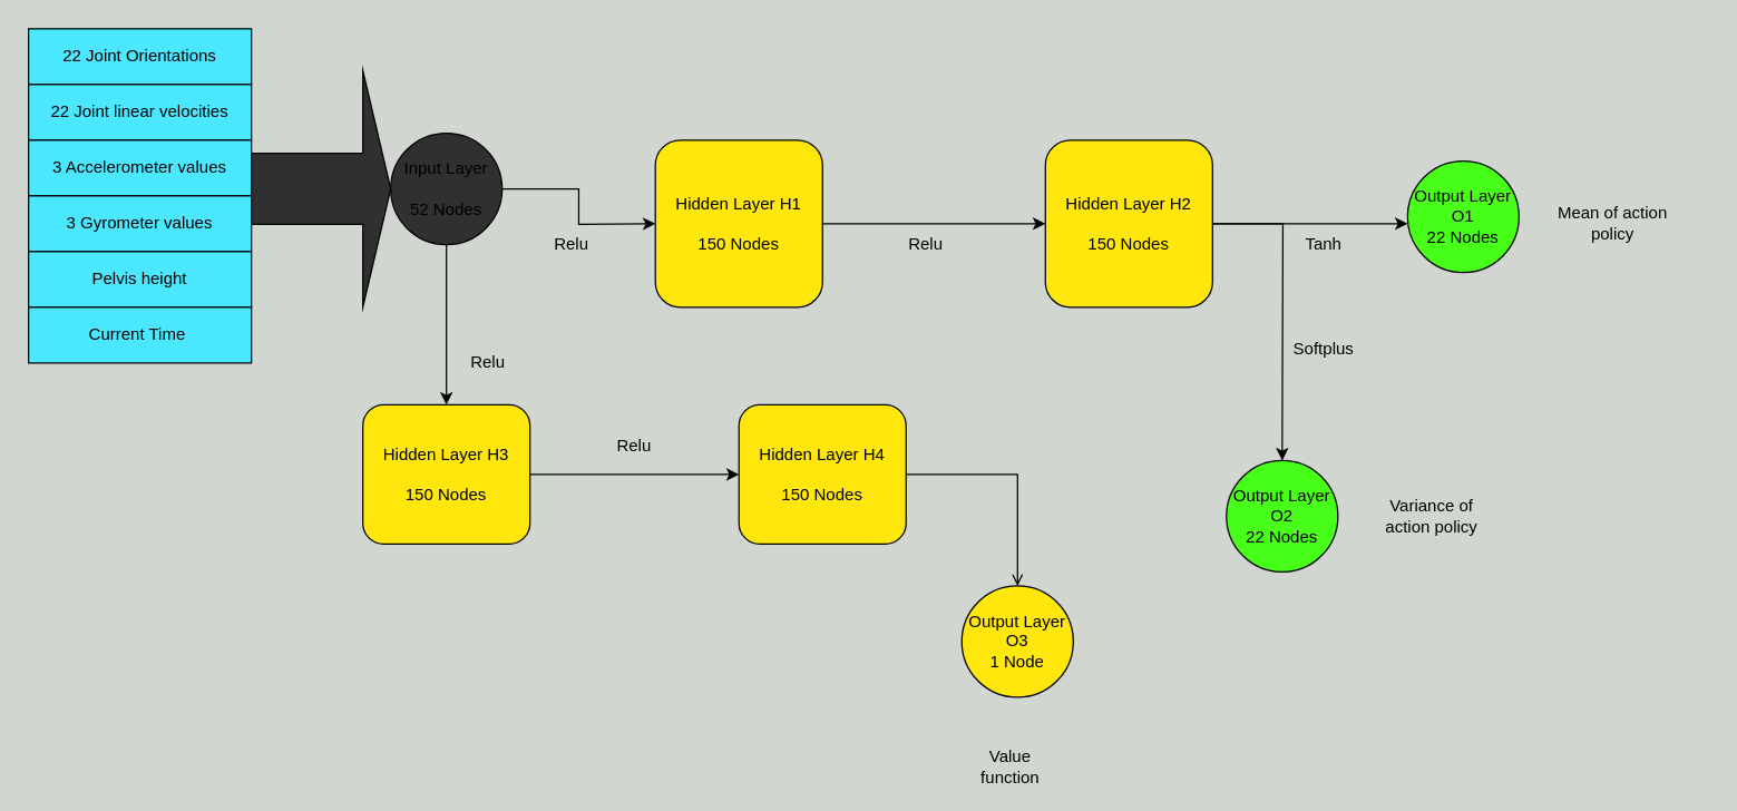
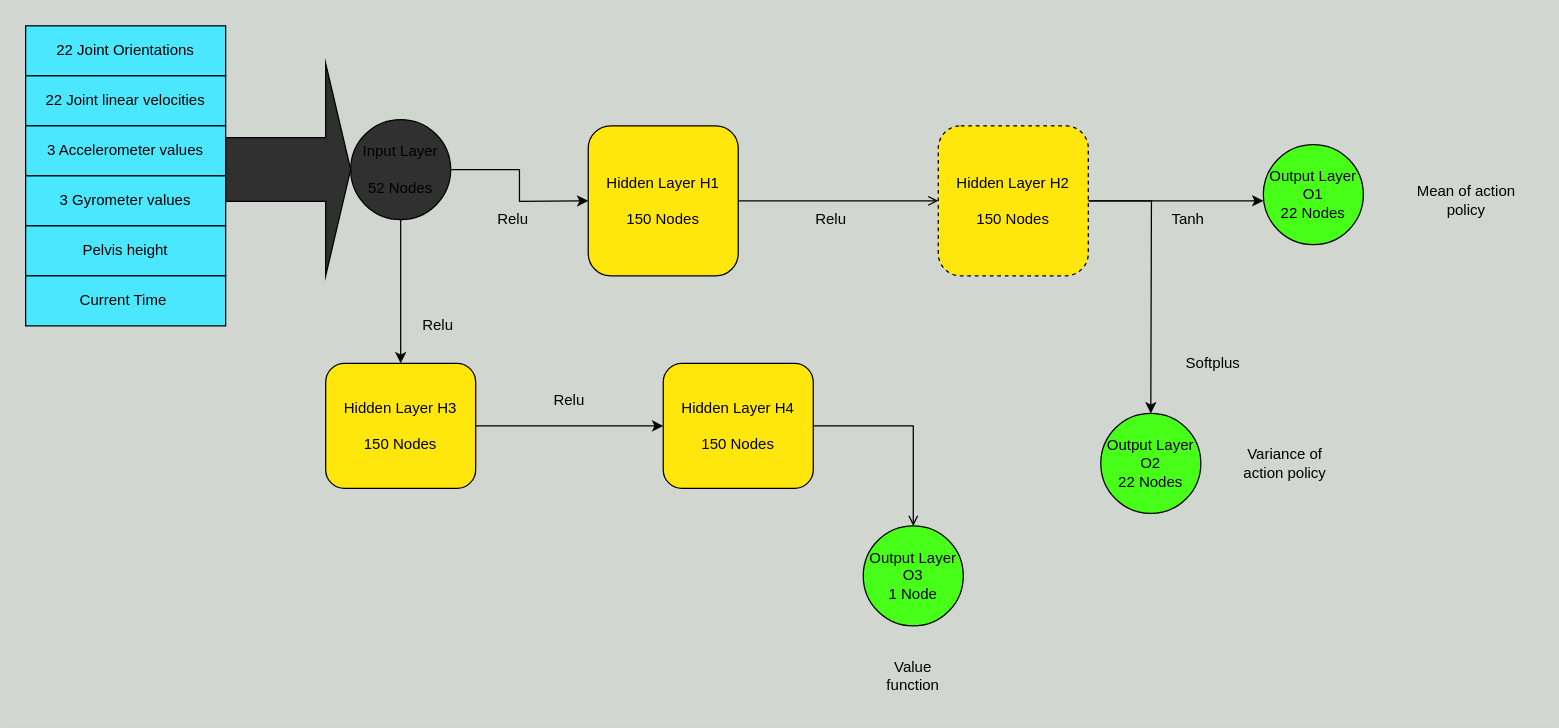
  <mxCell id="0" />
  <mxCell id="1" parent="0" />
  <mxCell id="2" value="22 Joint Orientations" style="rounded=0;whiteSpace=wrap;html=1;fillColor=#4AE7FF;" parent="1" vertex="1"><mxGeometry x="20" y="20" width="160" height="40" as="geometry" /></mxCell>
  <mxCell id="3" value="22 Joint linear velocities" style="rounded=0;whiteSpace=wrap;html=1;fillColor=#4AE7FF;" parent="1" vertex="1"><mxGeometry x="20" y="60" width="160" height="40" as="geometry" /></mxCell>
  <mxCell id="4" value="3 Accelerometer values" style="rounded=0;whiteSpace=wrap;html=1;fillColor=#4AE7FF;" parent="1" vertex="1"><mxGeometry x="20" y="100" width="160" height="40" as="geometry" /></mxCell>
  <mxCell id="5" value="3 Gyrometer values" style="rounded=0;whiteSpace=wrap;html=1;fillColor=#4AE7FF;" parent="1" vertex="1"><mxGeometry x="20" y="140" width="160" height="40" as="geometry" /></mxCell>
  <mxCell id="6" value="Pelvis height " style="rounded=0;whiteSpace=wrap;html=1;fillColor=#4AE7FF;" parent="1" vertex="1"><mxGeometry x="20" y="180" width="160" height="40" as="geometry" /></mxCell>
  <mxCell id="7" value="Current Time&amp;nbsp; " style="rounded=0;whiteSpace=wrap;html=1;fillColor=#4AE7FF;" parent="1" vertex="1"><mxGeometry x="20" y="220" width="160" height="40" as="geometry" /></mxCell>
  <mxCell id="8" value="" style="shape=singleArrow;whiteSpace=wrap;html=1;fillColor=#303030;" parent="1" vertex="1"><mxGeometry x="180" y="50" width="100" height="170" as="geometry" /></mxCell>
  <mxCell id="9" style="edgeStyle=orthogonalEdgeStyle;rounded=0;orthogonalLoop=1;jettySize=auto;html=1;" parent="1" source="11" edge="1"><mxGeometry relative="1" as="geometry"><mxPoint x="470" y="160" as="targetPoint" /></mxGeometry></mxCell>
  <mxCell id="10" style="edgeStyle=orthogonalEdgeStyle;rounded=0;orthogonalLoop=1;jettySize=auto;html=1;" parent="1" source="11" edge="1"><mxGeometry relative="1" as="geometry"><mxPoint x="320" y="290" as="targetPoint" /></mxGeometry></mxCell>
  <mxCell id="11" value="&lt;div&gt;Input Layer&lt;/div&gt;&lt;div&gt;&lt;br&gt;&lt;/div&gt;&lt;div&gt;52 Nodes&lt;/div&gt;" style="ellipse;whiteSpace=wrap;html=1;aspect=fixed;fillColor=#303030;" parent="1" vertex="1"><mxGeometry x="280" y="95" width="80" height="80" as="geometry" /></mxCell>
- <mxCell id="12" style="edgeStyle=orthogonalEdgeStyle;rounded=0;orthogonalLoop=1;jettySize=auto;html=1;entryX=0;entryY=0.5;entryDx=0;entryDy=0;" parent="1" source="13" target="16" edge="1"><mxGeometry relative="1" as="geometry" /></mxCell>
+ <mxCell id="12" style="edgeStyle=orthogonalEdgeStyle;rounded=0;orthogonalLoop=1;jettySize=auto;html=1;entryX=0;entryY=0.5;entryDx=0;entryDy=0;endArrow=open;" parent="1" source="13" target="16" edge="1"><mxGeometry relative="1" as="geometry" /></mxCell>
  <mxCell id="13" value="&lt;div&gt;Hidden Layer H1&lt;/div&gt;&lt;div&gt;&lt;br&gt;&lt;/div&gt;&lt;div&gt;150 Nodes&lt;br&gt;&lt;/div&gt;" style="rounded=1;whiteSpace=wrap;html=1;fillColor=#FFE70D;" parent="1" vertex="1"><mxGeometry x="470" y="100" width="120" height="120" as="geometry" /></mxCell>
  <mxCell id="14" style="edgeStyle=orthogonalEdgeStyle;rounded=0;orthogonalLoop=1;jettySize=auto;html=1;" parent="1" source="16" edge="1"><mxGeometry relative="1" as="geometry"><mxPoint x="1010" y="160" as="targetPoint" /></mxGeometry></mxCell>
  <mxCell id="15" style="edgeStyle=orthogonalEdgeStyle;rounded=0;orthogonalLoop=1;jettySize=auto;html=1;" parent="1" source="16" edge="1"><mxGeometry relative="1" as="geometry"><mxPoint x="920" y="330" as="targetPoint" /></mxGeometry></mxCell>
- <mxCell id="16" value="&lt;div&gt;Hidden Layer H2&lt;/div&gt;&lt;div&gt;&lt;br&gt;&lt;/div&gt;150 Nodes" style="rounded=1;whiteSpace=wrap;html=1;fillColor=#FFE70D;" parent="1" vertex="1"><mxGeometry x="750" y="100" width="120" height="120" as="geometry" /></mxCell>
+ <mxCell id="16" value="&lt;div&gt;Hidden Layer H2&lt;/div&gt;&lt;div&gt;&lt;br&gt;&lt;/div&gt;150 Nodes" style="rounded=1;whiteSpace=wrap;html=1;fillColor=#FFE70D;dashed=1;" parent="1" vertex="1"><mxGeometry x="750" y="100" width="120" height="120" as="geometry" /></mxCell>
  <mxCell id="17" value="&lt;div&gt;Relu&lt;/div&gt;&lt;div&gt;&lt;br&gt;&lt;/div&gt;" style="text;html=1;resizable=0;points=[];autosize=1;align=left;verticalAlign=top;spacingTop=-4;" parent="1" vertex="1"><mxGeometry x="650" y="165" width="40" height="30" as="geometry" /></mxCell>
  <mxCell id="18" value="&lt;div&gt;Relu&lt;/div&gt;" style="text;html=1;strokeColor=none;fillColor=none;align=center;verticalAlign=middle;whiteSpace=wrap;rounded=0;" parent="1" vertex="1"><mxGeometry x="390" y="165" width="40" height="20" as="geometry" /></mxCell>
  <mxCell id="19" value="&lt;div&gt;Relu&lt;/div&gt;" style="text;html=1;strokeColor=none;fillColor=none;align=center;verticalAlign=middle;whiteSpace=wrap;rounded=0;" parent="1" vertex="1"><mxGeometry x="330" y="250" width="40" height="20" as="geometry" /></mxCell>
  <mxCell id="20" style="edgeStyle=orthogonalEdgeStyle;rounded=0;orthogonalLoop=1;jettySize=auto;html=1;" parent="1" source="21" edge="1"><mxGeometry relative="1" as="geometry"><mxPoint x="530" y="340" as="targetPoint" /></mxGeometry></mxCell>
  <mxCell id="21" value="&lt;div&gt;Hidden Layer H3&lt;/div&gt;&lt;div&gt;&lt;br&gt;&lt;/div&gt;&lt;div&gt;150 Nodes&lt;br&gt;&lt;/div&gt;" style="rounded=1;whiteSpace=wrap;html=1;fillColor=#FFE70D;" parent="1" vertex="1"><mxGeometry x="260" y="290" width="120" height="100" as="geometry" /></mxCell>
  <mxCell id="22" style="edgeStyle=orthogonalEdgeStyle;rounded=0;orthogonalLoop=1;jettySize=auto;html=1;endArrow=open;" parent="1" source="23" target="28" edge="1"><mxGeometry relative="1" as="geometry"><mxPoint x="740" y="420" as="targetPoint" /></mxGeometry></mxCell>
  <mxCell id="23" value="&lt;div&gt;Hidden Layer H4&lt;/div&gt;&lt;div&gt;&lt;br&gt;&lt;/div&gt;&lt;div&gt;150 Nodes&lt;br&gt;&lt;/div&gt;" style="rounded=1;whiteSpace=wrap;html=1;fillColor=#FFE70D;" parent="1" vertex="1"><mxGeometry x="530" y="290" width="120" height="100" as="geometry" /></mxCell>
  <mxCell id="24" value="Relu" style="text;html=1;strokeColor=none;fillColor=none;align=center;verticalAlign=middle;whiteSpace=wrap;rounded=0;" parent="1" vertex="1"><mxGeometry x="435" y="310" width="40" height="20" as="geometry" /></mxCell>
  <mxCell id="25" value="&lt;div&gt;Tanh&lt;/div&gt;" style="text;html=1;strokeColor=none;fillColor=none;align=center;verticalAlign=middle;whiteSpace=wrap;rounded=0;" parent="1" vertex="1"><mxGeometry x="930" y="165" width="40" height="20" as="geometry" /></mxCell>
  <mxCell id="26" value="&lt;div&gt;Output Layer O1&lt;/div&gt;&lt;div&gt;22 Nodes&lt;br&gt;&lt;/div&gt;" style="ellipse;whiteSpace=wrap;html=1;aspect=fixed;fillColor=#47FF19;" parent="1" vertex="1"><mxGeometry x="1010" y="115" width="80" height="80" as="geometry" /></mxCell>
  <mxCell id="27" value="&lt;div&gt;Output Layer O2&lt;/div&gt;&lt;div&gt;22 Nodes&lt;br&gt;&lt;/div&gt;" style="ellipse;whiteSpace=wrap;html=1;aspect=fixed;fillColor=#47FF19;" parent="1" vertex="1"><mxGeometry x="880" y="330" width="80" height="80" as="geometry" /></mxCell>
- <mxCell id="28" value="&lt;div&gt;Output Layer O3&lt;/div&gt;&lt;div&gt;1 Node&lt;br&gt;&lt;/div&gt;" style="ellipse;whiteSpace=wrap;html=1;aspect=fixed;fillColor=#ffe70d;" parent="1" vertex="1"><mxGeometry x="690" y="420" width="80" height="80" as="geometry" /></mxCell>
- <mxCell id="29" value="Softplus" style="text;html=1;strokeColor=none;fillColor=none;align=center;verticalAlign=middle;whiteSpace=wrap;rounded=0;" parent="1" vertex="1"><mxGeometry x="930" y="240" width="40" height="20" as="geometry" /></mxCell>
- <mxCell id="30" value="Mean of action policy" style="text;html=1;strokeColor=none;fillColor=none;align=center;verticalAlign=middle;whiteSpace=wrap;rounded=0;" parent="1" vertex="1"><mxGeometry x="1105" y="130" width="105" height="60" as="geometry" /></mxCell>
+ <mxCell id="28" value="&lt;div&gt;Output Layer O3&lt;/div&gt;&lt;div&gt;1 Node&lt;br&gt;&lt;/div&gt;" style="ellipse;whiteSpace=wrap;html=1;aspect=fixed;fillColor=#47FF19;" parent="1" vertex="1"><mxGeometry x="690" y="420" width="80" height="80" as="geometry" /></mxCell>
+ <mxCell id="29" value="Softplus" style="text;html=1;strokeColor=none;fillColor=none;align=center;verticalAlign=middle;whiteSpace=wrap;rounded=0;" parent="1" vertex="1"><mxGeometry x="950" y="280" width="40" height="20" as="geometry" /></mxCell>
+ <mxCell id="30" value="Mean of action policy" style="text;html=1;strokeColor=none;fillColor=none;align=center;verticalAlign=middle;whiteSpace=wrap;rounded=0;" parent="1" vertex="1"><mxGeometry x="1120" y="130" width="105" height="60" as="geometry" /></mxCell>
  <mxCell id="31" value="Variance of action policy" style="text;html=1;strokeColor=none;fillColor=none;align=center;verticalAlign=middle;whiteSpace=wrap;rounded=0;" parent="1" vertex="1"><mxGeometry x="985" y="340" width="85" height="60" as="geometry" /></mxCell>
- <mxCell id="32" value="Value function" style="text;html=1;strokeColor=none;fillColor=none;align=center;verticalAlign=middle;whiteSpace=wrap;rounded=0;" parent="1" vertex="1"><mxGeometry x="695" y="530" width="60" height="40" as="geometry" /></mxCell>
+ <mxCell id="32" value="Value function" style="text;html=1;strokeColor=none;fillColor=none;align=center;verticalAlign=middle;whiteSpace=wrap;rounded=0;" parent="1" vertex="1"><mxGeometry x="700" y="520" width="60" height="40" as="geometry" /></mxCell>
